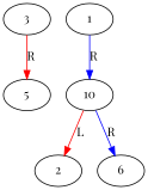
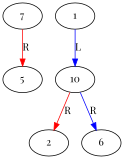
  digraph {
    fontname="Playfair Display"
    node [fontname="Playfair Display"]
    edge [color=red fontname="Playfair Display"]
    n1 [label=5]
-   n2 [label=3]
+   n2 [label=7]
    n3 [label=2]
    n4 [label=6]
    n5 [label=10]
    n6 [label=1]
    n2 -> n1 [label=R]
-   n5 -> n3 [label=L]
+   n5 -> n3 [label=R]
    n5 -> n4 [color=blue label=R]
-   n6 -> n5 [color=blue label=R]
+   n6 -> n5 [color=blue label=L]
  }
